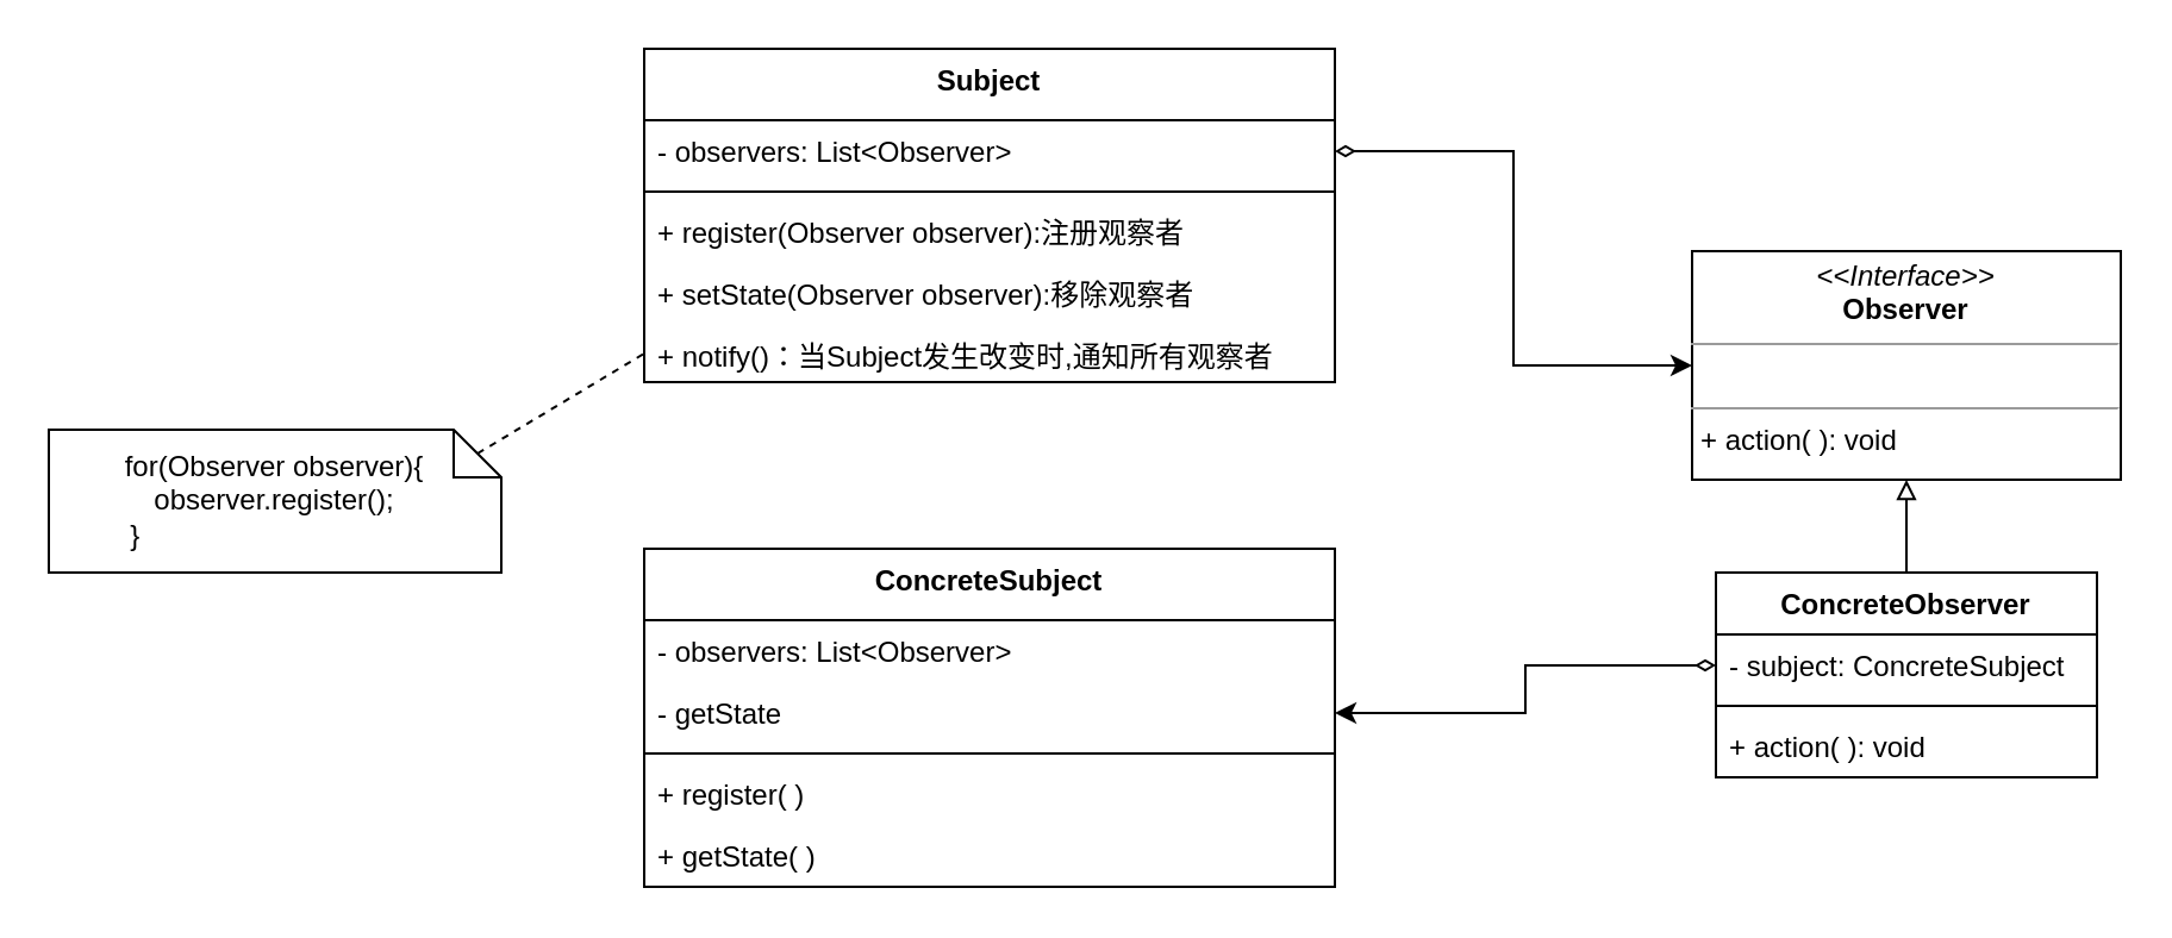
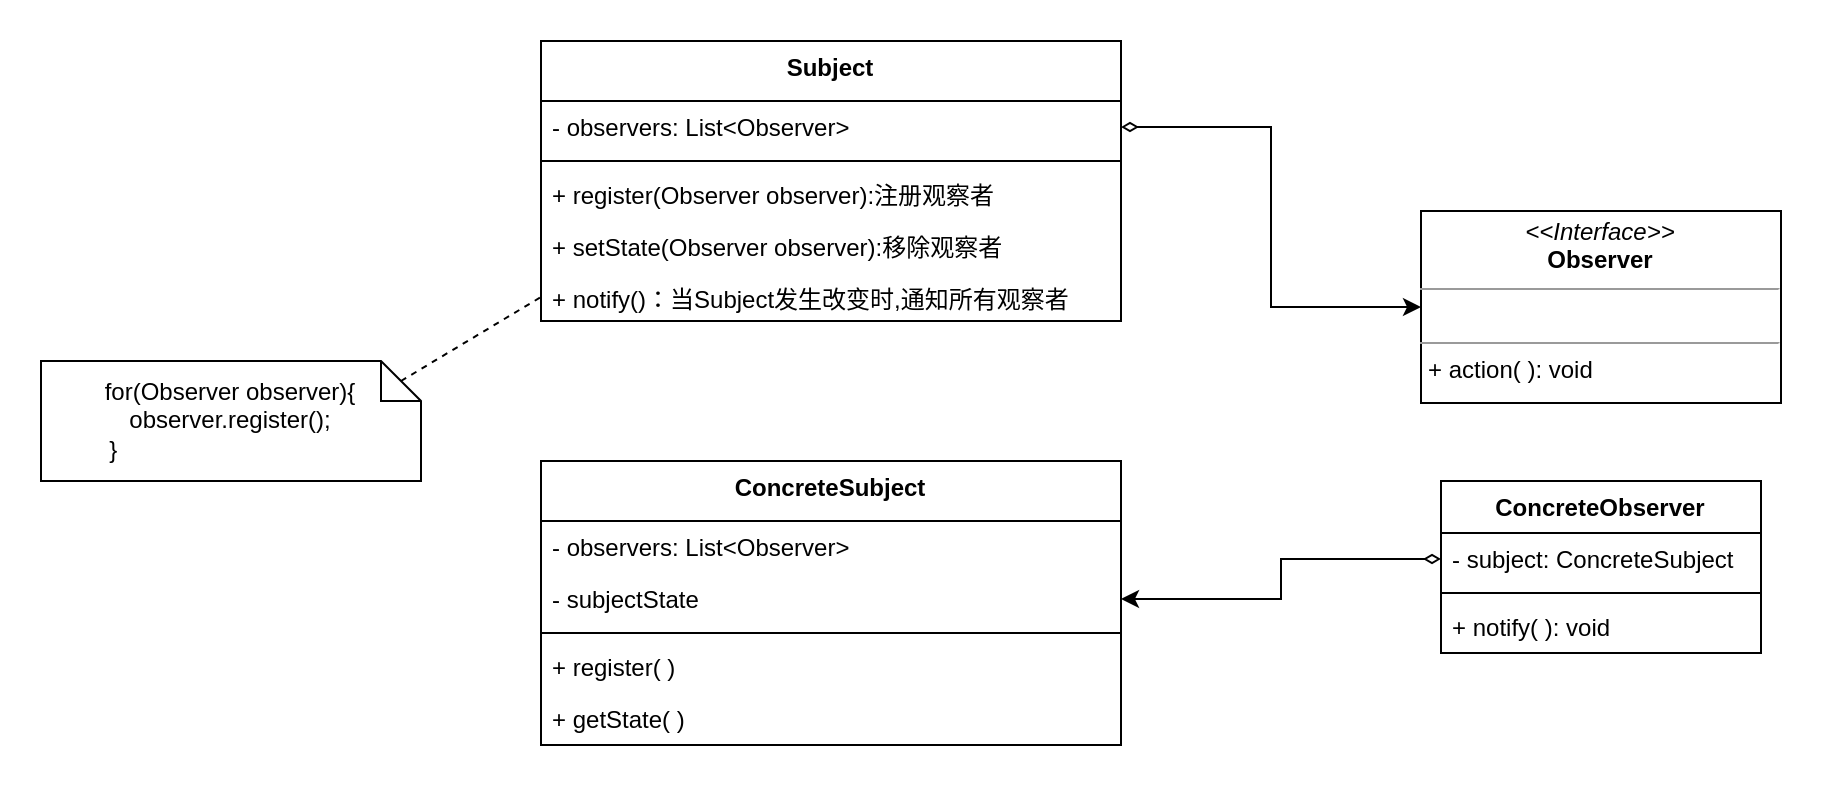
  <mxCell id="0" />
  <mxCell id="1" parent="0" />
  <mxCell id="2" value="Subject" style="swimlane;fontStyle=1;align=center;verticalAlign=top;childLayout=stackLayout;horizontal=1;startSize=30;horizontalStack=0;resizeParent=1;resizeParentMax=0;resizeLast=0;collapsible=1;marginBottom=0;" vertex="1" parent="1"><mxGeometry x="270" y="20" width="290" height="140" as="geometry" /></mxCell>
  <mxCell id="3" value="- observers: List&lt;Observer&gt;" style="text;strokeColor=none;fillColor=none;align=left;verticalAlign=top;spacingLeft=4;spacingRight=4;overflow=hidden;rotatable=0;points=[[0,0.5],[1,0.5]];portConstraint=eastwest;" vertex="1" parent="2"><mxGeometry y="30" width="290" height="26" as="geometry" /></mxCell>
  <mxCell id="4" value="" style="line;strokeWidth=1;fillColor=none;align=left;verticalAlign=middle;spacingTop=-1;spacingLeft=3;spacingRight=3;rotatable=0;labelPosition=right;points=[];portConstraint=eastwest;" vertex="1" parent="2"><mxGeometry y="56" width="290" height="8" as="geometry" /></mxCell>
  <mxCell id="5" value="+ register(Observer observer):注册观察者" style="text;strokeColor=none;fillColor=none;align=left;verticalAlign=top;spacingLeft=4;spacingRight=4;overflow=hidden;rotatable=0;points=[[0,0.5],[1,0.5]];portConstraint=eastwest;" vertex="1" parent="2"><mxGeometry y="64" width="290" height="26" as="geometry" /></mxCell>
  <mxCell id="6" value="+ setState(Observer observer):移除观察者" style="text;strokeColor=none;fillColor=none;align=left;verticalAlign=top;spacingLeft=4;spacingRight=4;overflow=hidden;rotatable=0;points=[[0,0.5],[1,0.5]];portConstraint=eastwest;" vertex="1" parent="2"><mxGeometry y="90" width="290" height="26" as="geometry" /></mxCell>
  <mxCell id="7" value="+ notify()：当Subject发生改变时,通知所有观察者" style="text;strokeColor=none;fillColor=none;align=left;verticalAlign=top;spacingLeft=4;spacingRight=4;overflow=hidden;rotatable=0;points=[[0,0.5],[1,0.5]];portConstraint=eastwest;" vertex="1" parent="2"><mxGeometry y="116" width="290" height="24" as="geometry" /></mxCell>
  <mxCell id="8" value="&lt;p style=&quot;margin: 0px ; margin-top: 4px ; text-align: center&quot;&gt;&lt;i&gt;&amp;lt;&amp;lt;Interface&amp;gt;&amp;gt;&lt;/i&gt;&lt;br&gt;&lt;b&gt;Observer&lt;/b&gt;&lt;/p&gt;&lt;hr size=&quot;1&quot;&gt;&lt;p style=&quot;margin: 0px ; margin-left: 4px&quot;&gt;&lt;br&gt;&lt;/p&gt;&lt;hr size=&quot;1&quot;&gt;&lt;p style=&quot;margin: 0px ; margin-left: 4px&quot;&gt;+ action( ): void&amp;nbsp;&lt;/p&gt;" style="verticalAlign=top;align=left;overflow=fill;fontSize=12;fontFamily=Helvetica;html=1;" vertex="1" parent="1"><mxGeometry x="710" y="105" width="180" height="96" as="geometry" /></mxCell>
- <mxCell id="9" style="edgeStyle=orthogonalEdgeStyle;rounded=0;orthogonalLoop=1;jettySize=auto;html=1;exitX=0.5;exitY=0;exitDx=0;exitDy=0;entryX=0.5;entryY=1;entryDx=0;entryDy=0;endArrow=block;endFill=0;" edge="1" parent="1" source="10" target="8"><mxGeometry relative="1" as="geometry" /></mxCell>
  <mxCell id="10" value="ConcreteObserver" style="swimlane;fontStyle=1;align=center;verticalAlign=top;childLayout=stackLayout;horizontal=1;startSize=26;horizontalStack=0;resizeParent=1;resizeParentMax=0;resizeLast=0;collapsible=1;marginBottom=0;" vertex="1" parent="1"><mxGeometry x="720" y="240" width="160" height="86" as="geometry" /></mxCell>
  <mxCell id="11" value="- subject: ConcreteSubject" style="text;strokeColor=none;fillColor=none;align=left;verticalAlign=top;spacingLeft=4;spacingRight=4;overflow=hidden;rotatable=0;points=[[0,0.5],[1,0.5]];portConstraint=eastwest;" vertex="1" parent="10"><mxGeometry y="26" width="160" height="26" as="geometry" /></mxCell>
  <mxCell id="12" value="" style="line;strokeWidth=1;fillColor=none;align=left;verticalAlign=middle;spacingTop=-1;spacingLeft=3;spacingRight=3;rotatable=0;labelPosition=right;points=[];portConstraint=eastwest;" vertex="1" parent="10"><mxGeometry y="52" width="160" height="8" as="geometry" /></mxCell>
- <mxCell id="13" value="+ action( ): void" style="text;strokeColor=none;fillColor=none;align=left;verticalAlign=top;spacingLeft=4;spacingRight=4;overflow=hidden;rotatable=0;points=[[0,0.5],[1,0.5]];portConstraint=eastwest;" vertex="1" parent="10"><mxGeometry y="60" width="160" height="26" as="geometry" /></mxCell>
+ <mxCell id="13" value="+ notify( ): void" style="text;strokeColor=none;fillColor=none;align=left;verticalAlign=top;spacingLeft=4;spacingRight=4;overflow=hidden;rotatable=0;points=[[0,0.5],[1,0.5]];portConstraint=eastwest;" vertex="1" parent="10"><mxGeometry y="60" width="160" height="26" as="geometry" /></mxCell>
  <mxCell id="14" style="edgeStyle=orthogonalEdgeStyle;rounded=0;orthogonalLoop=1;jettySize=auto;html=1;exitX=1;exitY=0.5;exitDx=0;exitDy=0;entryX=0;entryY=0.5;entryDx=0;entryDy=0;endArrow=classic;endFill=1;startArrow=diamondThin;startFill=0;" edge="1" parent="1" source="3" target="8"><mxGeometry relative="1" as="geometry" /></mxCell>
  <mxCell id="15" value="ConcreteSubject" style="swimlane;fontStyle=1;align=center;verticalAlign=top;childLayout=stackLayout;horizontal=1;startSize=30;horizontalStack=0;resizeParent=1;resizeParentMax=0;resizeLast=0;collapsible=1;marginBottom=0;" vertex="1" parent="1"><mxGeometry x="270" y="230" width="290" height="142" as="geometry" /></mxCell>
  <mxCell id="16" value="- observers: List&lt;Observer&gt;" style="text;strokeColor=none;fillColor=none;align=left;verticalAlign=top;spacingLeft=4;spacingRight=4;overflow=hidden;rotatable=0;points=[[0,0.5],[1,0.5]];portConstraint=eastwest;" vertex="1" parent="15"><mxGeometry y="30" width="290" height="26" as="geometry" /></mxCell>
- <mxCell id="17" value="- getState" style="text;strokeColor=none;fillColor=none;align=left;verticalAlign=top;spacingLeft=4;spacingRight=4;overflow=hidden;rotatable=0;points=[[0,0.5],[1,0.5]];portConstraint=eastwest;" vertex="1" parent="15"><mxGeometry y="56" width="290" height="26" as="geometry" /></mxCell>
+ <mxCell id="17" value="- subjectState" style="text;strokeColor=none;fillColor=none;align=left;verticalAlign=top;spacingLeft=4;spacingRight=4;overflow=hidden;rotatable=0;points=[[0,0.5],[1,0.5]];portConstraint=eastwest;" vertex="1" parent="15"><mxGeometry y="56" width="290" height="26" as="geometry" /></mxCell>
  <mxCell id="18" value="" style="line;strokeWidth=1;fillColor=none;align=left;verticalAlign=middle;spacingTop=-1;spacingLeft=3;spacingRight=3;rotatable=0;labelPosition=right;points=[];portConstraint=eastwest;" vertex="1" parent="15"><mxGeometry y="82" width="290" height="8" as="geometry" /></mxCell>
  <mxCell id="19" value="+ register( )" style="text;strokeColor=none;fillColor=none;align=left;verticalAlign=top;spacingLeft=4;spacingRight=4;overflow=hidden;rotatable=0;points=[[0,0.5],[1,0.5]];portConstraint=eastwest;" vertex="1" parent="15"><mxGeometry y="90" width="290" height="26" as="geometry" /></mxCell>
  <mxCell id="20" value="+ getState( )" style="text;strokeColor=none;fillColor=none;align=left;verticalAlign=top;spacingLeft=4;spacingRight=4;overflow=hidden;rotatable=0;points=[[0,0.5],[1,0.5]];portConstraint=eastwest;" vertex="1" parent="15"><mxGeometry y="116" width="290" height="26" as="geometry" /></mxCell>
  <mxCell id="21" value="for(Observer observer){&lt;br&gt;observer.register();&lt;br&gt;}&amp;nbsp; &amp;nbsp; &amp;nbsp; &amp;nbsp; &amp;nbsp; &amp;nbsp; &amp;nbsp; &amp;nbsp; &amp;nbsp; &amp;nbsp; &amp;nbsp; &amp;nbsp; &amp;nbsp; &amp;nbsp; &amp;nbsp; &amp;nbsp; &amp;nbsp; &amp;nbsp;" style="shape=note;size=20;whiteSpace=wrap;html=1;" vertex="1" parent="1"><mxGeometry x="20" y="180" width="190" height="60" as="geometry" /></mxCell>
  <mxCell id="22" value="" style="endArrow=none;html=1;exitX=0;exitY=0;exitDx=180;exitDy=10;exitPerimeter=0;entryX=0;entryY=0.5;entryDx=0;entryDy=0;dashed=1;" edge="1" parent="1" source="21" target="7"><mxGeometry width="50" height="50" relative="1" as="geometry"><mxPoint x="340" y="190" as="sourcePoint" /><mxPoint x="390" y="140" as="targetPoint" /></mxGeometry></mxCell>
  <mxCell id="23" style="edgeStyle=orthogonalEdgeStyle;rounded=0;orthogonalLoop=1;jettySize=auto;html=1;exitX=0;exitY=0.5;exitDx=0;exitDy=0;endArrow=classic;endFill=1;startArrow=diamondThin;startFill=0;" edge="1" parent="1" source="11" target="17"><mxGeometry relative="1" as="geometry" /></mxCell>
